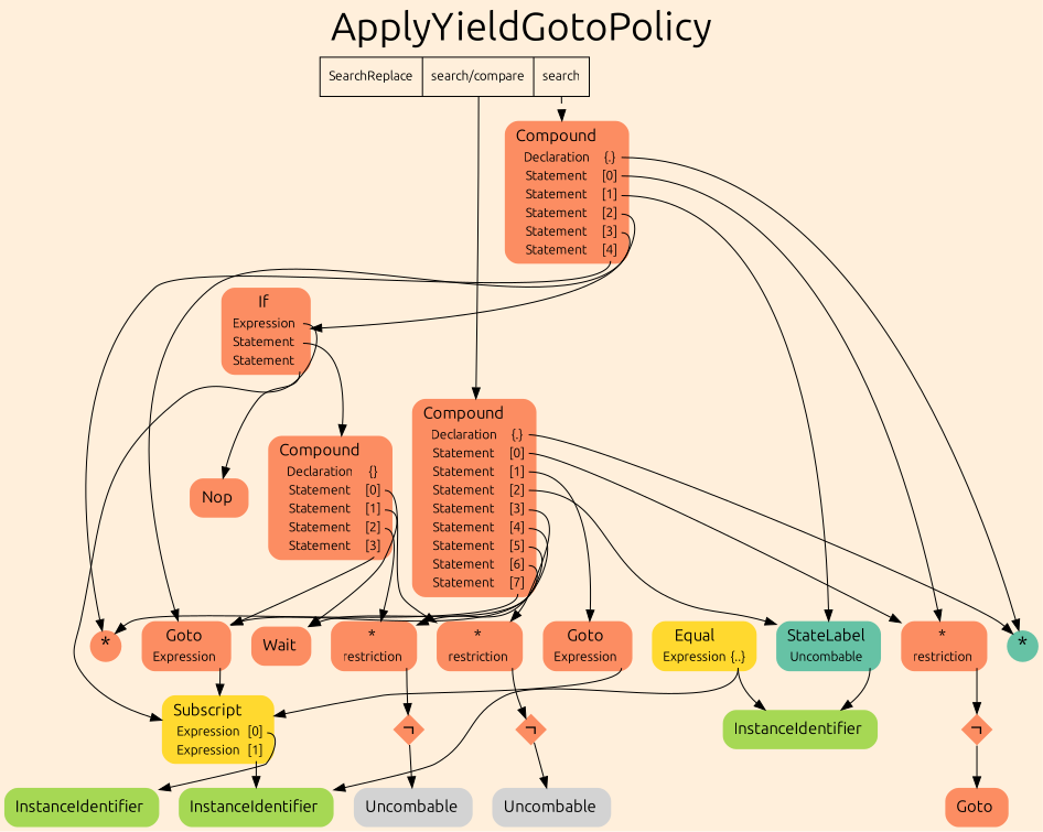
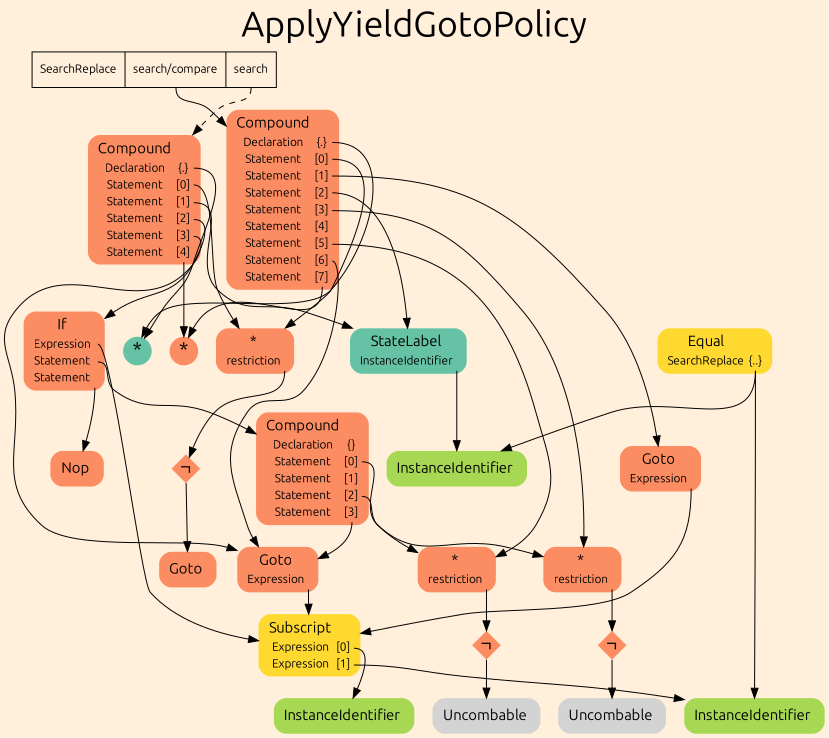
  digraph {
    bgcolor=antiquewhite1
    color=black
    fontcolor=black
    fontname=Ubuntu
    fontsize=36
    label=ApplyYieldGotoPolicy
    labelloc=t
    rankdir=TB
    ranksep=0.3
    node [fillcolor="/set28/2" fontname=Ubuntu fontsize=12 shape=plaintext style="rounded,filled"]
    edge [color=black fontcolor=black fontname=Ubuntu tailport=port0]
    n1 [color=black fillcolor=antiquewhite1 fontcolor=black label="<fixed> SearchReplace | <port0> search/compare | <port1> search" shape=record style=filled]
    n2 [label=<<TABLE BORDER="0" CELLBORDER="0" CELLSPACING="0">      <TR><TD><FONT POINT-SIZE="15.0">Compound</FONT></TD><TD></TD></TR>      <TR><TD>Declaration</TD><TD PORT="port0">{.}</TD></TR>      <TR><TD>Statement</TD><TD PORT="port1">[0]</TD></TR>      <TR><TD>Statement</TD><TD PORT="port2">[1]</TD></TR>      <TR><TD>Statement</TD><TD PORT="port3">[2]</TD></TR>      <TR><TD>Statement</TD><TD PORT="port4">[3]</TD></TR>      <TR><TD>Statement</TD><TD PORT="port5">[4]</TD></TR>      <TR><TD>Statement</TD><TD PORT="port6">[5]</TD></TR>      <TR><TD>Statement</TD><TD PORT="port7">[6]</TD></TR>      <TR><TD>Statement</TD><TD PORT="port8">[7]</TD></TR>     </TABLE>>]
    n3 [label=<<TABLE BORDER="0" CELLBORDER="0" CELLSPACING="0">      <TR><TD><FONT POINT-SIZE="15.0">Compound</FONT></TD><TD></TD></TR>      <TR><TD>Declaration</TD><TD PORT="port0">{.}</TD></TR>      <TR><TD>Statement</TD><TD PORT="port1">[0]</TD></TR>      <TR><TD>Statement</TD><TD PORT="port2">[1]</TD></TR>      <TR><TD>Statement</TD><TD PORT="port3">[2]</TD></TR>      <TR><TD>Statement</TD><TD PORT="port4">[3]</TD></TR>      <TR><TD>Statement</TD><TD PORT="port5">[4]</TD></TR>     </TABLE>>]
    n4 [fillcolor="/set28/1" fixedsize=true fontsize=20 height=0.4 label=<*> penwidth=0.0 shape=circle style=filled width=0.4]
    n5 [label=<<TABLE BORDER="0" CELLBORDER="0" CELLSPACING="0">      <TR><TD><FONT POINT-SIZE="15.0">*</FONT></TD><TD></TD></TR>      <TR><TD>restriction</TD><TD PORT="port0"></TD></TR>     </TABLE>>]
    n6 [label=<<TABLE BORDER="0" CELLBORDER="0" CELLSPACING="0">      <TR><TD><FONT POINT-SIZE="15.0">Goto</FONT></TD><TD></TD></TR>      <TR><TD>Expression</TD><TD PORT="port0"></TD></TR>     </TABLE>>]
-   n7 [fillcolor="/set28/1" label=<<TABLE BORDER="0" CELLBORDER="0" CELLSPACING="0">      <TR><TD><FONT POINT-SIZE="15.0">StateLabel</FONT></TD><TD></TD></TR>      <TR><TD>Uncombable</TD><TD PORT="port0"></TD></TR>     </TABLE>>]
+   n7 [fillcolor="/set28/1" label=<<TABLE BORDER="0" CELLBORDER="0" CELLSPACING="0">      <TR><TD><FONT POINT-SIZE="15.0">StateLabel</FONT></TD><TD></TD></TR>      <TR><TD>InstanceIdentifier</TD><TD PORT="port0"></TD></TR>     </TABLE>>]
    n8 [label=<<TABLE BORDER="0" CELLBORDER="0" CELLSPACING="0">      <TR><TD><FONT POINT-SIZE="15.0">*</FONT></TD><TD></TD></TR>      <TR><TD>restriction</TD><TD PORT="port0"></TD></TR>     </TABLE>>]
-   n9 [label=<<TABLE BORDER="0" CELLBORDER="0" CELLSPACING="0">      <TR><TD><FONT POINT-SIZE="15.0">Wait</FONT></TD><TD></TD></TR>     </TABLE>>]
    n10 [label=<<TABLE BORDER="0" CELLBORDER="0" CELLSPACING="0">      <TR><TD><FONT POINT-SIZE="15.0">*</FONT></TD><TD></TD></TR>      <TR><TD>restriction</TD><TD PORT="port0"></TD></TR>     </TABLE>>]
    n11 [label=<<TABLE BORDER="0" CELLBORDER="0" CELLSPACING="0">      <TR><TD><FONT POINT-SIZE="15.0">Goto</FONT></TD><TD></TD></TR>      <TR><TD>Expression</TD><TD PORT="port0"></TD></TR>     </TABLE>>]
    n12 [fixedsize=true fontsize=20 height=0.4 label=<*> penwidth=0.0 shape=circle style=filled width=0.4]
    n13 [label=<<TABLE BORDER="0" CELLBORDER="0" CELLSPACING="0">      <TR><TD><FONT POINT-SIZE="15.0">If</FONT></TD><TD></TD></TR>      <TR><TD>Expression</TD><TD PORT="port0"></TD></TR>      <TR><TD>Statement</TD><TD PORT="port1"></TD></TR>      <TR><TD>Statement</TD><TD PORT="port2"></TD></TR>     </TABLE>>]
    n14 [fixedsize=true fontsize=20 height=0.4 label=<¬> penwidth=0.0 shape=diamond style=filled width=0.4]
    n15 [fillcolor="/set28/6" label=<<TABLE BORDER="0" CELLBORDER="0" CELLSPACING="0">      <TR><TD><FONT POINT-SIZE="15.0">Subscript</FONT></TD><TD></TD></TR>      <TR><TD>Expression</TD><TD PORT="port0">[0]</TD></TR>      <TR><TD>Expression</TD><TD PORT="port1">[1]</TD></TR>     </TABLE>>]
    n16 [fillcolor="/set28/5" label=<<TABLE BORDER="0" CELLBORDER="0" CELLSPACING="0">      <TR><TD><FONT POINT-SIZE="15.0">InstanceIdentifier</FONT></TD><TD></TD></TR>     </TABLE>>]
    n17 [fixedsize=true fontsize=20 height=0.4 label=<¬> penwidth=0.0 shape=diamond style=filled width=0.4]
    n18 [fixedsize=true fontsize=20 height=0.4 label=<¬> penwidth=0.0 shape=diamond style=filled width=0.4]
    n19 [label=<<TABLE BORDER="0" CELLBORDER="0" CELLSPACING="0">      <TR><TD><FONT POINT-SIZE="15.0">Goto</FONT></TD><TD></TD></TR>     </TABLE>>]
    n20 [fillcolor="/set28/5" label=<<TABLE BORDER="0" CELLBORDER="0" CELLSPACING="0">      <TR><TD><FONT POINT-SIZE="15.0">InstanceIdentifier</FONT></TD><TD></TD></TR>     </TABLE>>]
    n21 [fillcolor="/set28/5" label=<<TABLE BORDER="0" CELLBORDER="0" CELLSPACING="0">      <TR><TD><FONT POINT-SIZE="15.0">InstanceIdentifier</FONT></TD><TD></TD></TR>     </TABLE>>]
    n22 [label=<<TABLE BORDER="0" CELLBORDER="0" CELLSPACING="0">      <TR><TD><FONT POINT-SIZE="15.0">Uncombable</FONT></TD><TD></TD></TR>     </TABLE>> fillcolor=""]
    n23 [label=<<TABLE BORDER="0" CELLBORDER="0" CELLSPACING="0">      <TR><TD><FONT POINT-SIZE="15.0">Uncombable</FONT></TD><TD></TD></TR>     </TABLE>> fillcolor=""]
    n24 [label=<<TABLE BORDER="0" CELLBORDER="0" CELLSPACING="0">      <TR><TD><FONT POINT-SIZE="15.0">Compound</FONT></TD><TD></TD></TR>      <TR><TD>Declaration</TD><TD PORT="port0">{}</TD></TR>      <TR><TD>Statement</TD><TD PORT="port1">[0]</TD></TR>      <TR><TD>Statement</TD><TD PORT="port2">[1]</TD></TR>      <TR><TD>Statement</TD><TD PORT="port3">[2]</TD></TR>      <TR><TD>Statement</TD><TD PORT="port4">[3]</TD></TR>     </TABLE>>]
    n25 [label=<<TABLE BORDER="0" CELLBORDER="0" CELLSPACING="0">      <TR><TD><FONT POINT-SIZE="15.0">Nop</FONT></TD><TD></TD></TR>     </TABLE>>]
-   n26 [fillcolor="/set28/6" label=<<TABLE BORDER="0" CELLBORDER="0" CELLSPACING="0">      <TR><TD><FONT POINT-SIZE="15.0">Equal</FONT></TD><TD></TD></TR>      <TR><TD>Expression</TD><TD PORT="port0">{..}</TD></TR>     </TABLE>>]
+   n26 [fillcolor="/set28/6" label=<<TABLE BORDER="0" CELLBORDER="0" CELLSPACING="0">      <TR><TD><FONT POINT-SIZE="15.0">Equal</FONT></TD><TD></TD></TR>      <TR><TD>SearchReplace</TD><TD PORT="port0">{..}</TD></TR>     </TABLE>>]
    n1 -> n2
    n1 -> n3 [style=dashed tailport=port1]
    n2 -> n4
    n2 -> n5 [tailport=port1]
    n2 -> n6 [tailport=port2]
    n2 -> n7 [tailport=port3]
    n2 -> n8 [tailport=port4]
-   n2 -> n9 [tailport=port5]
    n2 -> n10 [tailport=port6]
    n2 -> n11 [tailport=port7]
    n2 -> n12 [tailport=port8]
    n3 -> n4
    n3 -> n5 [tailport=port1]
    n3 -> n7 [tailport=port2]
    n3 -> n11 [tailport=port4]
    n3 -> n12 [tailport=port5]
    n3 -> n13 [tailport=port3]
    n5 -> n14
    n6 -> n15
    n7 -> n16
    n8 -> n17
    n10 -> n18
    n11 -> n15
    n13 -> n15
    n13 -> n24 [tailport=port1]
    n13 -> n25 [tailport=port2]
    n14 -> n19
    n15 -> n20
    n15 -> n21 [tailport=port1]
    n17 -> n22
    n18 -> n23
    n24 -> n8 [tailport=port1]
-   n24 -> n9 [tailport=port2]
    n24 -> n10 [tailport=port3]
    n24 -> n11 [tailport=port4]
    n26 -> n16
    n26 -> n21
  }
